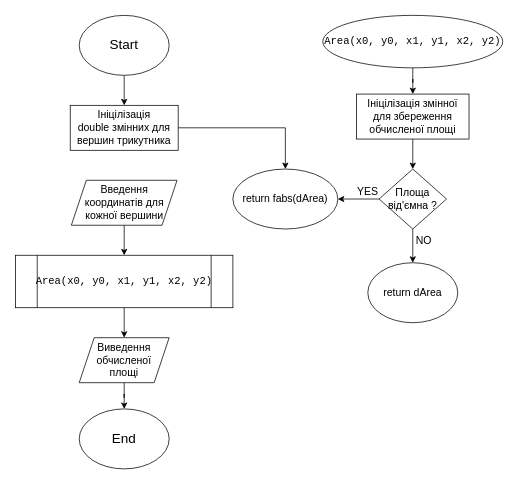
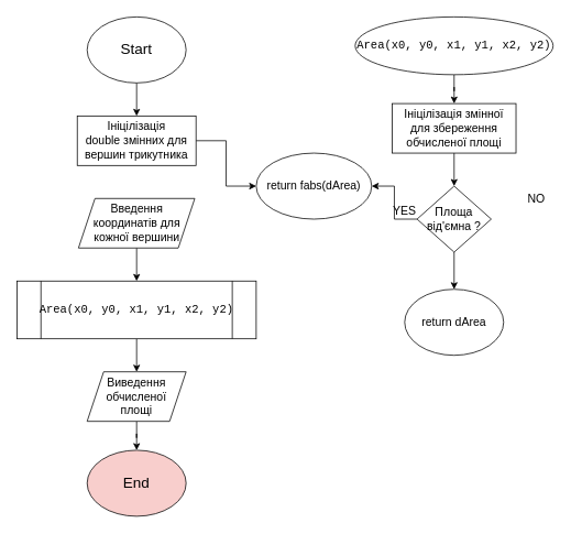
  <mxCell id="0" />
  <mxCell id="1" parent="0" />
  <mxCell id="2" value="" style="edgeStyle=orthogonalEdgeStyle;rounded=0;orthogonalLoop=1;jettySize=auto;html=1;" edge="1" parent="1" source="3" target="7"><mxGeometry relative="1" as="geometry" /></mxCell>
  <mxCell id="3" value="&lt;font style=&quot;font-size: 18px;&quot;&gt;Start&lt;/font&gt;" style="ellipse;whiteSpace=wrap;html=1;" vertex="1" parent="1"><mxGeometry x="105" y="20" width="120" height="80" as="geometry" /></mxCell>
  <mxCell id="4" value="" style="edgeStyle=orthogonalEdgeStyle;rounded=0;orthogonalLoop=1;jettySize=auto;html=1;" edge="1" parent="1" source="5" target="11"><mxGeometry relative="1" as="geometry" /></mxCell>
  <mxCell id="5" value="&lt;div style=&quot;font-family: Consolas, &amp;quot;Courier New&amp;quot;, monospace; font-size: 14px; line-height: 19px; white-space: pre;&quot;&gt;&lt;font color=&quot;#030303&quot;&gt;Area(x0, y0, x1, y1, x2, y2)&lt;/font&gt;&lt;/div&gt;" style="shape=process;whiteSpace=wrap;html=1;backgroundOutline=1;" vertex="1" parent="1"><mxGeometry x="20" y="340" width="290" height="70" as="geometry" /></mxCell>
  <mxCell id="6" value="" style="edgeStyle=orthogonalEdgeStyle;rounded=0;orthogonalLoop=1;jettySize=auto;html=1;" edge="1" parent="1" source="7" target="20"><mxGeometry relative="1" as="geometry" /></mxCell>
  <mxCell id="7" value="&lt;font style=&quot;font-size: 14px;&quot;&gt;Ініцілізація&lt;br&gt;double змінних для вершин трикутника&lt;/font&gt;" style="rounded=0;whiteSpace=wrap;html=1;" vertex="1" parent="1"><mxGeometry x="93" y="140" width="144" height="60" as="geometry" /></mxCell>
  <mxCell id="8" value="" style="edgeStyle=orthogonalEdgeStyle;rounded=0;orthogonalLoop=1;jettySize=auto;html=1;" edge="1" parent="1" source="9" target="5"><mxGeometry relative="1" as="geometry" /></mxCell>
  <mxCell id="9" value="&lt;font style=&quot;font-size: 14px;&quot;&gt;Введення координатів для кожної вершини&lt;/font&gt;" style="shape=parallelogram;perimeter=parallelogramPerimeter;whiteSpace=wrap;html=1;fixedSize=1;" vertex="1" parent="1"><mxGeometry x="94.5" y="240" width="141" height="60" as="geometry" /></mxCell>
  <mxCell id="10" value="" style="edgeStyle=orthogonalEdgeStyle;rounded=0;orthogonalLoop=1;jettySize=auto;html=1;" edge="1" parent="1" source="11" target="12"><mxGeometry relative="1" as="geometry" /></mxCell>
  <mxCell id="11" value="&lt;font style=&quot;font-size: 14px;&quot;&gt;Виведення обчисленої &lt;br&gt;площі&lt;/font&gt;" style="shape=parallelogram;perimeter=parallelogramPerimeter;whiteSpace=wrap;html=1;fixedSize=1;" vertex="1" parent="1"><mxGeometry x="105" y="450" width="120" height="60" as="geometry" /></mxCell>
- <mxCell id="12" value="&lt;font style=&quot;font-size: 18px;&quot;&gt;End&lt;/font&gt;" style="ellipse;whiteSpace=wrap;html=1;" vertex="1" parent="1"><mxGeometry x="105" y="545" width="120" height="80" as="geometry" /></mxCell>
+ <mxCell id="12" value="&lt;font style=&quot;font-size: 18px;&quot;&gt;End&lt;/font&gt;" style="ellipse;whiteSpace=wrap;html=1;fillColor=#f8cecc;" vertex="1" parent="1"><mxGeometry x="105" y="545" width="120" height="80" as="geometry" /></mxCell>
  <mxCell id="13" value="" style="edgeStyle=orthogonalEdgeStyle;rounded=0;orthogonalLoop=1;jettySize=auto;html=1;" edge="1" parent="1" source="14" target="16"><mxGeometry relative="1" as="geometry" /></mxCell>
  <mxCell id="14" value="&lt;span style=&quot;color: rgb(3, 3, 3); font-family: Consolas, &amp;quot;Courier New&amp;quot;, monospace; font-size: 14px; white-space: pre;&quot;&gt;Area(x0, y0, x1, y1, x2, y2)&lt;/span&gt;" style="ellipse;whiteSpace=wrap;html=1;" vertex="1" parent="1"><mxGeometry x="430" y="20" width="240" height="70" as="geometry" /></mxCell>
  <mxCell id="15" value="" style="edgeStyle=orthogonalEdgeStyle;rounded=0;orthogonalLoop=1;jettySize=auto;html=1;" edge="1" parent="1" source="16" target="19"><mxGeometry relative="1" as="geometry" /></mxCell>
  <mxCell id="16" value="&lt;font style=&quot;font-size: 14px;&quot;&gt;Ініцілізація змінної для збереження обчисленої площі&lt;/font&gt;" style="rounded=0;whiteSpace=wrap;html=1;" vertex="1" parent="1"><mxGeometry x="475" y="125" width="150" height="60" as="geometry" /></mxCell>
  <mxCell id="17" value="" style="edgeStyle=orthogonalEdgeStyle;rounded=0;orthogonalLoop=1;jettySize=auto;html=1;" edge="1" parent="1" source="19" target="20"><mxGeometry relative="1" as="geometry" /></mxCell>
  <mxCell id="18" value="" style="edgeStyle=orthogonalEdgeStyle;rounded=0;orthogonalLoop=1;jettySize=auto;html=1;" edge="1" parent="1" source="19" target="23"><mxGeometry relative="1" as="geometry" /></mxCell>
  <mxCell id="19" value="&lt;font style=&quot;font-size: 14px;&quot;&gt;Площа від'ємна ?&lt;/font&gt;" style="rhombus;whiteSpace=wrap;html=1;" vertex="1" parent="1"><mxGeometry x="505" y="225" width="90" height="80" as="geometry" /></mxCell>
- <mxCell id="20" value="&lt;font style=&quot;font-size: 14px;&quot;&gt;return fabs(dArea)&lt;/font&gt;" style="ellipse;whiteSpace=wrap;html=1;" vertex="1" parent="1"><mxGeometry x="310" y="225" width="140" height="80" as="geometry" /></mxCell>
+ <mxCell id="20" value="&lt;font style=&quot;font-size: 14px;&quot;&gt;return fabs(dArea)&lt;/font&gt;" style="ellipse;whiteSpace=wrap;html=1;" vertex="1" parent="1"><mxGeometry x="310" y="185" width="140" height="80" as="geometry" /></mxCell>
  <mxCell id="21" value="&lt;font style=&quot;font-size: 14px;&quot;&gt;YES&lt;/font&gt;" style="text;strokeColor=none;align=center;fillColor=none;html=1;verticalAlign=middle;whiteSpace=wrap;rounded=0;" vertex="1" parent="1"><mxGeometry x="460" y="240" width="60" height="30" as="geometry" /></mxCell>
- <mxCell id="22" value="&lt;font style=&quot;font-size: 14px;&quot;&gt;NO&lt;/font&gt;" style="text;strokeColor=none;align=center;fillColor=none;html=1;verticalAlign=middle;whiteSpace=wrap;rounded=0;" vertex="1" parent="1"><mxGeometry x="535" y="305" width="60" height="30" as="geometry" /></mxCell>
+ <mxCell id="22" value="&lt;font style=&quot;font-size: 14px;&quot;&gt;NO&lt;/font&gt;" style="text;strokeColor=none;align=center;fillColor=none;html=1;verticalAlign=middle;whiteSpace=wrap;rounded=0;" vertex="1" parent="1"><mxGeometry x="620" y="225" width="60" height="30" as="geometry" /></mxCell>
  <mxCell id="23" value="&lt;font style=&quot;font-size: 14px;&quot;&gt;return dArea&lt;/font&gt;" style="ellipse;whiteSpace=wrap;html=1;" vertex="1" parent="1"><mxGeometry x="490" y="350" width="120" height="80" as="geometry" /></mxCell>
